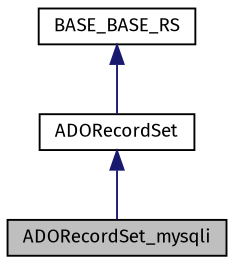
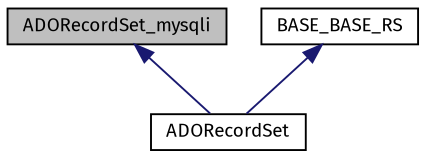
  digraph {
    fontname="Fira Sans"
    node [color=black fontname="Fira Sans" fontsize=10 shape=record]
    edge [color=midnightblue dir=back fontname="Fira Sans" fontsize=10 labelfontname="FreeSans.ttf" labelfontsize=10 style=solid]
    n1 [fillcolor=grey75 fontcolor=black height=0.2 label=ADORecordSet_mysqli style=filled width=0.4]
    n2 [height=0.2 label=ADORecordSet width=0.4]
    n3 [height=0.2 label=BASE_BASE_RS width=0.4]
-   n2 -> n1
+   n1 -> n2
    n3 -> n2
  }
